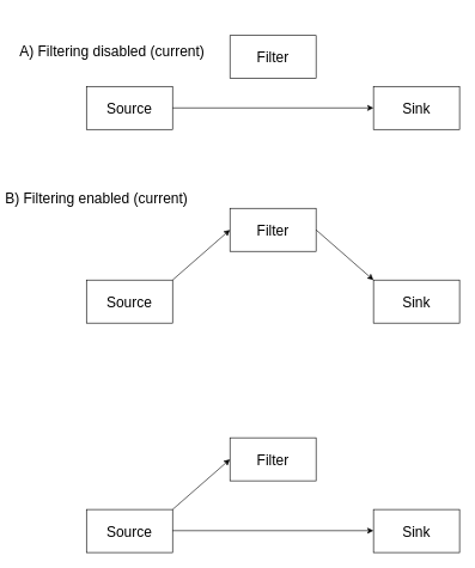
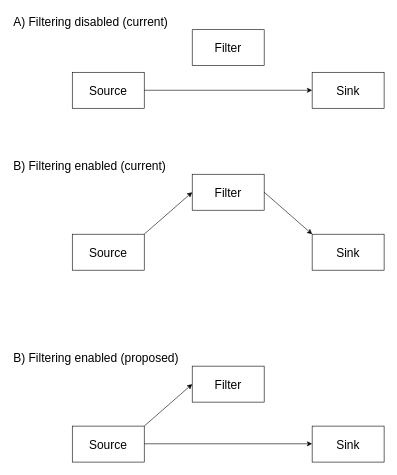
  <mxCell id="0" />
  <mxCell id="1" parent="0" />
  <mxCell id="2" value="Source" style="rounded=0;whiteSpace=wrap;html=1;fontSize=20;" parent="1" vertex="1"><mxGeometry x="120" y="120" width="120" height="60" as="geometry" /></mxCell>
  <mxCell id="3" value="Sink" style="rounded=0;whiteSpace=wrap;html=1;fontSize=20;" parent="1" vertex="1"><mxGeometry x="520" y="120" width="120" height="60" as="geometry" /></mxCell>
  <mxCell id="4" value="Source" style="rounded=0;whiteSpace=wrap;html=1;fontSize=20;" parent="1" vertex="1"><mxGeometry x="120" y="390" width="120" height="60" as="geometry" /></mxCell>
  <mxCell id="5" value="Filter" style="rounded=0;whiteSpace=wrap;html=1;fontSize=20;" parent="1" vertex="1"><mxGeometry x="320" y="290" width="120" height="60" as="geometry" /></mxCell>
  <mxCell id="6" value="Sink" style="rounded=0;whiteSpace=wrap;html=1;fontSize=20;" parent="1" vertex="1"><mxGeometry x="520" y="390" width="120" height="60" as="geometry" /></mxCell>
  <mxCell id="7" value="" style="endArrow=classic;html=1;rounded=0;exitX=1;exitY=0.5;exitDx=0;exitDy=0;entryX=0;entryY=0.5;entryDx=0;entryDy=0;fontSize=20;" parent="1" source="2" target="3" edge="1"><mxGeometry width="50" height="50" relative="1" as="geometry"><mxPoint x="360" y="180" as="sourcePoint" /><mxPoint x="410" y="130" as="targetPoint" /></mxGeometry></mxCell>
  <mxCell id="8" value="" style="endArrow=classic;html=1;rounded=0;exitX=1;exitY=0;exitDx=0;exitDy=0;entryX=0;entryY=0.5;entryDx=0;entryDy=0;fontSize=20;" parent="1" source="4" target="5" edge="1"><mxGeometry width="50" height="50" relative="1" as="geometry"><mxPoint x="350" y="160" as="sourcePoint" /><mxPoint x="400" y="110" as="targetPoint" /></mxGeometry></mxCell>
  <mxCell id="9" value="" style="endArrow=classic;html=1;rounded=0;entryX=0;entryY=0;entryDx=0;entryDy=0;exitX=1;exitY=0.5;exitDx=0;exitDy=0;fontSize=20;" parent="1" source="5" target="6" edge="1"><mxGeometry width="50" height="50" relative="1" as="geometry"><mxPoint x="350" y="160" as="sourcePoint" /><mxPoint x="400" y="110" as="targetPoint" /></mxGeometry></mxCell>
- <mxCell id="10" value="A) Filtering disabled (current)" style="text;html=1;strokeColor=none;fillColor=none;align=left;verticalAlign=middle;whiteSpace=wrap;rounded=0;fontSize=20;" parent="1" vertex="1"><mxGeometry x="25" y="55" width="260" height="30" as="geometry" /></mxCell>
- <mxCell id="11" value="B) Filtering enabled (current)" style="text;html=1;strokeColor=none;fillColor=none;align=left;verticalAlign=middle;whiteSpace=wrap;rounded=0;fontSize=20;" parent="1" vertex="1"><mxGeometry x="5" y="260" width="260" height="30" as="geometry" /></mxCell>
+ <mxCell id="10" value="A) Filtering disabled (current)" style="text;html=1;strokeColor=none;fillColor=none;align=left;verticalAlign=middle;whiteSpace=wrap;rounded=0;fontSize=20;" parent="1" vertex="1"><mxGeometry x="20" y="20" width="260" height="30" as="geometry" /></mxCell>
+ <mxCell id="11" value="B) Filtering enabled (current)" style="text;html=1;strokeColor=none;fillColor=none;align=left;verticalAlign=middle;whiteSpace=wrap;rounded=0;fontSize=20;" parent="1" vertex="1"><mxGeometry x="20" y="260" width="260" height="30" as="geometry" /></mxCell>
  <mxCell id="12" value="Filter" style="rounded=0;whiteSpace=wrap;html=1;fontSize=20;" vertex="1" parent="1"><mxGeometry x="320" y="49" width="120" height="60" as="geometry" /></mxCell>
  <mxCell id="13" value="Source" style="rounded=0;whiteSpace=wrap;html=1;fontSize=20;" vertex="1" parent="1"><mxGeometry x="120" y="710" width="120" height="60" as="geometry" /></mxCell>
  <mxCell id="14" value="Filter" style="rounded=0;whiteSpace=wrap;html=1;fontSize=20;" vertex="1" parent="1"><mxGeometry x="320" y="610" width="120" height="60" as="geometry" /></mxCell>
  <mxCell id="15" value="Sink" style="rounded=0;whiteSpace=wrap;html=1;fontSize=20;" vertex="1" parent="1"><mxGeometry x="520" y="710" width="120" height="60" as="geometry" /></mxCell>
  <mxCell id="16" value="" style="endArrow=classic;html=1;rounded=0;exitX=1;exitY=0;exitDx=0;exitDy=0;entryX=0;entryY=0.5;entryDx=0;entryDy=0;fontSize=20;" edge="1" source="13" target="14" parent="1"><mxGeometry width="50" height="50" relative="1" as="geometry"><mxPoint x="350" y="480" as="sourcePoint" /><mxPoint x="400" y="430" as="targetPoint" /></mxGeometry></mxCell>
+ <mxCell id="17" value="B) Filtering enabled (proposed)" style="text;html=1;strokeColor=none;fillColor=none;align=left;verticalAlign=middle;whiteSpace=wrap;rounded=0;fontSize=20;" vertex="1" parent="1"><mxGeometry x="20" y="580" width="290" height="30" as="geometry" /></mxCell>
  <mxCell id="18" value="" style="endArrow=classic;html=1;rounded=0;exitX=1;exitY=0.5;exitDx=0;exitDy=0;entryX=0;entryY=0.5;entryDx=0;entryDy=0;fontSize=20;" edge="1" parent="1"><mxGeometry width="50" height="50" relative="1" as="geometry"><mxPoint x="240" y="739.5" as="sourcePoint" /><mxPoint x="520" y="739.5" as="targetPoint" /></mxGeometry></mxCell>
